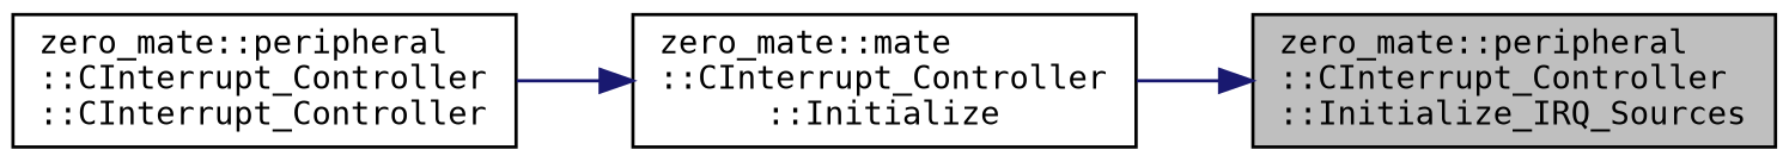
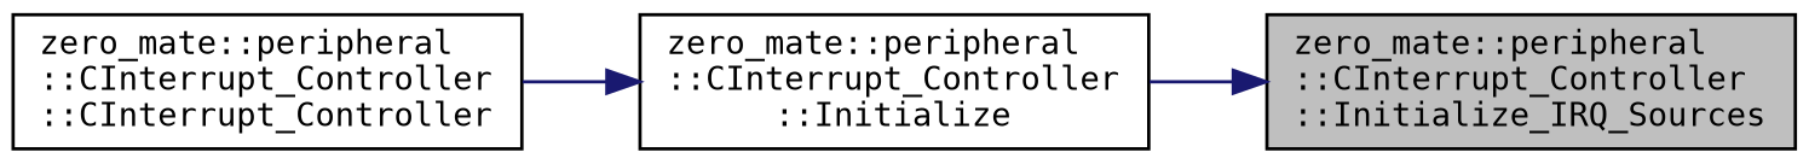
  digraph {
    rankdir=RL
    fontname="DejaVu Sans Mono"
    node [color=black fontname="DejaVu Sans Mono" fontsize=10 shape=record]
    edge [color=midnightblue dir=back fontname="DejaVu Sans Mono" fontsize=10 labelfontname=Helvetica labelfontsize=10 style=solid]
    n1 [fillcolor=grey75 fontcolor=black height=0.2 label="zero_mate::peripheral\l::CInterrupt_Controller\l::Initialize_IRQ_Sources" style=filled width=0.4]
-   n2 [height=0.2 label="zero_mate::mate\l::CInterrupt_Controller\l::Initialize" width=0.4]
+   n2 [height=0.2 label="zero_mate::peripheral\l::CInterrupt_Controller\l::Initialize" width=0.4]
    n3 [height=0.2 label="zero_mate::peripheral\l::CInterrupt_Controller\l::CInterrupt_Controller" width=0.4]
    n1 -> n2
    n2 -> n3
  }
